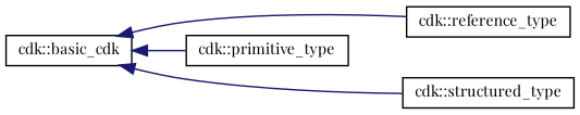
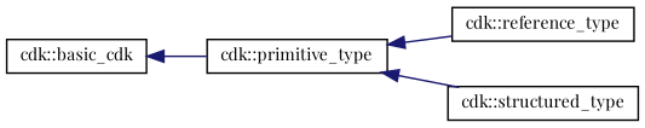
  digraph {
    fontname="Playfair Display"
    rankdir=LR
    node [color=black fillcolor=white fontname="Playfair Display" fontsize=10 shape=record style=filled]
    edge [color=midnightblue dir=back fontname="Playfair Display" fontsize=10 labelfontname=Helvetica labelfontsize=10 style=solid]
    n1 [height=0.2 label="cdk::basic_cdk" width=0.4]
    n2 [height=0.2 label="cdk::primitive_type" width=0.4]
    n3 [height=0.2 label="cdk::reference_type" width=0.4]
    n4 [height=0.2 label="cdk::structured_type" width=0.4]
    n1 -> n2
-   n1 -> n3
-   n1 -> n4
+   n2 -> n3
+   n2 -> n4
  }
